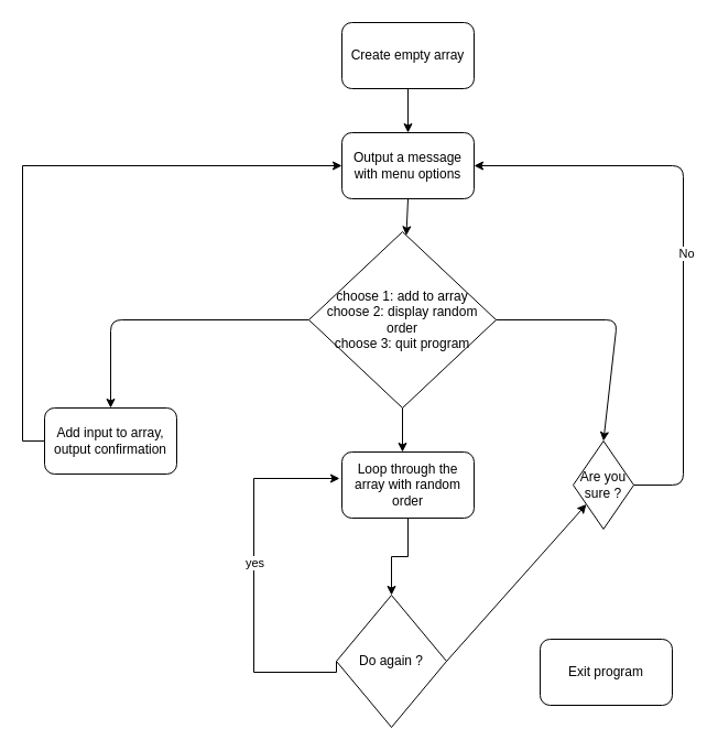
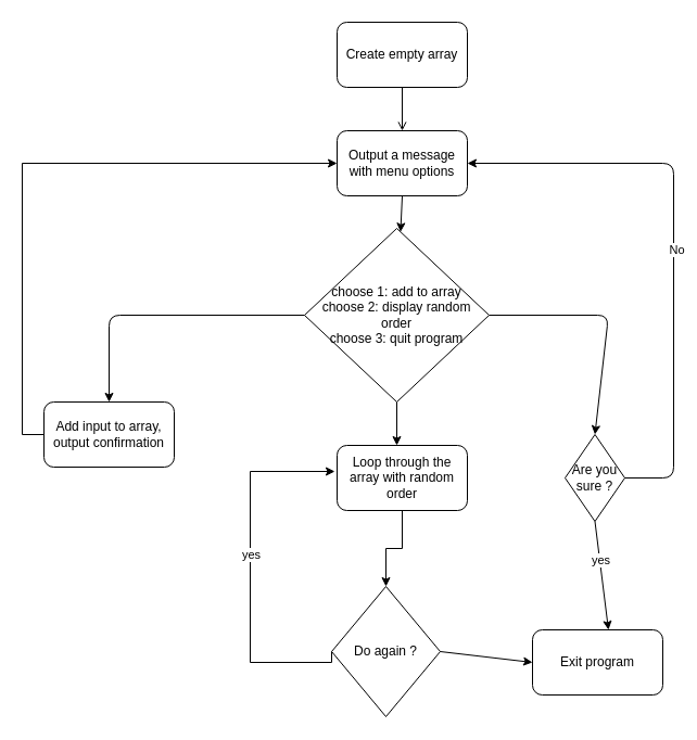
  <mxCell id="0" />
  <mxCell id="1" parent="0" />
  <mxCell id="2" value="Output a message with menu options" style="rounded=1;whiteSpace=wrap;html=1;" vertex="1" parent="1"><mxGeometry x="310" y="120" width="120" height="60" as="geometry" /></mxCell>
- <mxCell id="3" value="" style="endArrow=classic;html=1;exitX=0.5;exitY=1;exitDx=0;exitDy=0;entryX=0.5;entryY=0;entryDx=0;entryDy=0;" edge="1" parent="1" source="9" target="2"><mxGeometry width="50" height="50" relative="1" as="geometry"><mxPoint x="370" y="90" as="sourcePoint" /><mxPoint x="470" y="250" as="targetPoint" /></mxGeometry></mxCell>
+ <mxCell id="3" value="" style="endArrow=open;html=1;exitX=0.5;exitY=1;exitDx=0;exitDy=0;entryX=0.5;entryY=0;entryDx=0;entryDy=0;" edge="1" parent="1" source="9" target="2"><mxGeometry width="50" height="50" relative="1" as="geometry"><mxPoint x="370" y="90" as="sourcePoint" /><mxPoint x="470" y="250" as="targetPoint" /></mxGeometry></mxCell>
  <mxCell id="4" value="choose 1: add to array&lt;br&gt;choose 2: display random order&lt;br&gt;choose 3: quit program" style="rhombus;whiteSpace=wrap;html=1;" vertex="1" parent="1"><mxGeometry x="280" y="210" width="170" height="160" as="geometry" /></mxCell>
  <mxCell id="5" value="" style="endArrow=classic;html=1;exitX=0.5;exitY=1;exitDx=0;exitDy=0;" edge="1" parent="1" source="2" target="4"><mxGeometry width="50" height="50" relative="1" as="geometry"><mxPoint x="420" y="290" as="sourcePoint" /><mxPoint x="470" y="240" as="targetPoint" /></mxGeometry></mxCell>
  <mxCell id="6" style="edgeStyle=orthogonalEdgeStyle;rounded=0;orthogonalLoop=1;jettySize=auto;html=1;exitX=0;exitY=0.25;exitDx=0;exitDy=0;entryX=0;entryY=0.5;entryDx=0;entryDy=0;" edge="1" parent="1" source="7" target="2"><mxGeometry relative="1" as="geometry"><Array as="points"><mxPoint x="40" y="400" /><mxPoint x="20" y="400" /><mxPoint x="20" y="150" /></Array></mxGeometry></mxCell>
  <mxCell id="7" value="Add input to array, output confirmation" style="rounded=1;whiteSpace=wrap;html=1;" vertex="1" parent="1"><mxGeometry x="40" y="370" width="120" height="60" as="geometry" /></mxCell>
  <mxCell id="8" value="" style="endArrow=classic;html=1;exitX=0;exitY=0.5;exitDx=0;exitDy=0;entryX=0.5;entryY=0;entryDx=0;entryDy=0;" edge="1" parent="1" source="4" target="7"><mxGeometry width="50" height="50" relative="1" as="geometry"><mxPoint x="420" y="240" as="sourcePoint" /><mxPoint x="470" y="190" as="targetPoint" /><Array as="points"><mxPoint x="100" y="290" /></Array></mxGeometry></mxCell>
  <mxCell id="9" value="Create empty array" style="rounded=1;whiteSpace=wrap;html=1;" vertex="1" parent="1"><mxGeometry x="310" y="20" width="120" height="60" as="geometry" /></mxCell>
  <mxCell id="10" style="edgeStyle=orthogonalEdgeStyle;rounded=0;orthogonalLoop=1;jettySize=auto;html=1;" edge="1" parent="1" source="11" target="15"><mxGeometry relative="1" as="geometry" /></mxCell>
  <mxCell id="11" value="Loop through the array with random order" style="rounded=1;whiteSpace=wrap;html=1;" vertex="1" parent="1"><mxGeometry x="310" y="410" width="120" height="60" as="geometry" /></mxCell>
  <mxCell id="12" value="" style="endArrow=classic;html=1;exitX=0.5;exitY=1;exitDx=0;exitDy=0;" edge="1" parent="1" source="4"><mxGeometry width="50" height="50" relative="1" as="geometry"><mxPoint x="420" y="230" as="sourcePoint" /><mxPoint x="365" y="410" as="targetPoint" /></mxGeometry></mxCell>
  <mxCell id="13" style="edgeStyle=orthogonalEdgeStyle;rounded=0;orthogonalLoop=1;jettySize=auto;html=1;exitX=0;exitY=0.5;exitDx=0;exitDy=0;entryX=-0.017;entryY=0.4;entryDx=0;entryDy=0;entryPerimeter=0;" edge="1" parent="1" source="15" target="11"><mxGeometry relative="1" as="geometry"><Array as="points"><mxPoint x="230" y="610" /><mxPoint x="230" y="434" /></Array></mxGeometry></mxCell>
  <mxCell id="14" value="yes" style="edgeLabel;html=1;align=center;verticalAlign=middle;resizable=0;points=[];" vertex="1" connectable="0" parent="13"><mxGeometry x="0.093" relative="1" as="geometry"><mxPoint as="offset" /></mxGeometry></mxCell>
  <mxCell id="15" value="Do again ?" style="rhombus;whiteSpace=wrap;html=1;" vertex="1" parent="1"><mxGeometry x="305" y="540" width="100" height="120" as="geometry" /></mxCell>
  <mxCell id="16" value="" style="endArrow=classic;html=1;exitX=0;exitY=0.5;exitDx=0;exitDy=0;entryX=0;entryY=0.5;entryDx=0;entryDy=0;" edge="1" parent="1" source="15" target="15"><mxGeometry width="50" height="50" relative="1" as="geometry"><mxPoint x="420" y="650" as="sourcePoint" /><mxPoint x="470" y="600" as="targetPoint" /></mxGeometry></mxCell>
  <mxCell id="17" value="Exit program" style="rounded=1;whiteSpace=wrap;html=1;" vertex="1" parent="1"><mxGeometry x="490" y="580" width="120" height="60" as="geometry" /></mxCell>
- <mxCell id="18" value="" style="endArrow=classic;html=1;exitX=1;exitY=0.5;exitDx=0;exitDy=0;" edge="1" parent="1" source="15" target="19"><mxGeometry width="50" height="50" relative="1" as="geometry"><mxPoint x="420" y="650" as="sourcePoint" /><mxPoint x="470" y="600" as="targetPoint" /></mxGeometry></mxCell>
+ <mxCell id="18" value="" style="endArrow=classic;html=1;exitX=1;exitY=0.5;exitDx=0;exitDy=0;entryX=0;entryY=0.5;entryDx=0;entryDy=0;" edge="1" parent="1" source="15" target="17"><mxGeometry width="50" height="50" relative="1" as="geometry"><mxPoint x="420" y="650" as="sourcePoint" /><mxPoint x="470" y="600" as="targetPoint" /></mxGeometry></mxCell>
  <mxCell id="19" value="Are you sure ?" style="rhombus;whiteSpace=wrap;html=1;" vertex="1" parent="1"><mxGeometry x="520" y="400" width="55" height="80" as="geometry" /></mxCell>
+ <mxCell id="20" value="" style="endArrow=classic;html=1;exitX=0.5;exitY=1;exitDx=0;exitDy=0;entryX=0.583;entryY=0;entryDx=0;entryDy=0;entryPerimeter=0;" edge="1" parent="1" source="19" target="17"><mxGeometry width="50" height="50" relative="1" as="geometry"><mxPoint x="420" y="640" as="sourcePoint" /><mxPoint x="470" y="590" as="targetPoint" /></mxGeometry></mxCell>
+ <mxCell id="21" value="yes" style="edgeLabel;html=1;align=center;verticalAlign=middle;resizable=0;points=[];" vertex="1" connectable="0" parent="20"><mxGeometry x="-0.28" y="1" relative="1" as="geometry"><mxPoint as="offset" /></mxGeometry></mxCell>
  <mxCell id="22" value="" style="endArrow=classic;html=1;exitX=1;exitY=0.5;exitDx=0;exitDy=0;entryX=0.5;entryY=0;entryDx=0;entryDy=0;" edge="1" parent="1" source="4" target="19"><mxGeometry width="50" height="50" relative="1" as="geometry"><mxPoint x="420" y="390" as="sourcePoint" /><mxPoint x="470" y="340" as="targetPoint" /><Array as="points"><mxPoint x="560" y="290" /></Array></mxGeometry></mxCell>
  <mxCell id="23" value="" style="endArrow=classic;html=1;exitX=1;exitY=0.5;exitDx=0;exitDy=0;entryX=1;entryY=0.5;entryDx=0;entryDy=0;" edge="1" parent="1" source="19" target="2"><mxGeometry width="50" height="50" relative="1" as="geometry"><mxPoint x="420" y="390" as="sourcePoint" /><mxPoint x="470" y="340" as="targetPoint" /><Array as="points"><mxPoint x="620" y="440" /><mxPoint x="620" y="150" /></Array></mxGeometry></mxCell>
  <mxCell id="24" value="No" style="edgeLabel;html=1;align=center;verticalAlign=middle;resizable=0;points=[];" vertex="1" connectable="0" parent="23"><mxGeometry x="-0.026" y="-2" relative="1" as="geometry"><mxPoint as="offset" /></mxGeometry></mxCell>
